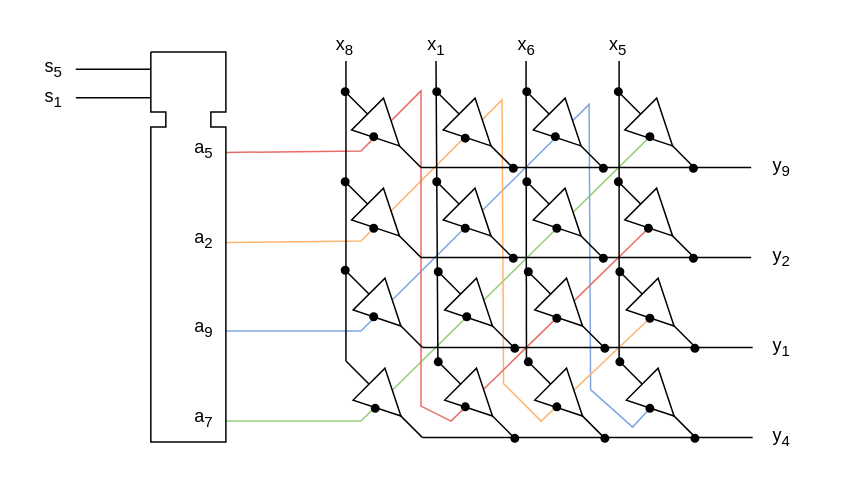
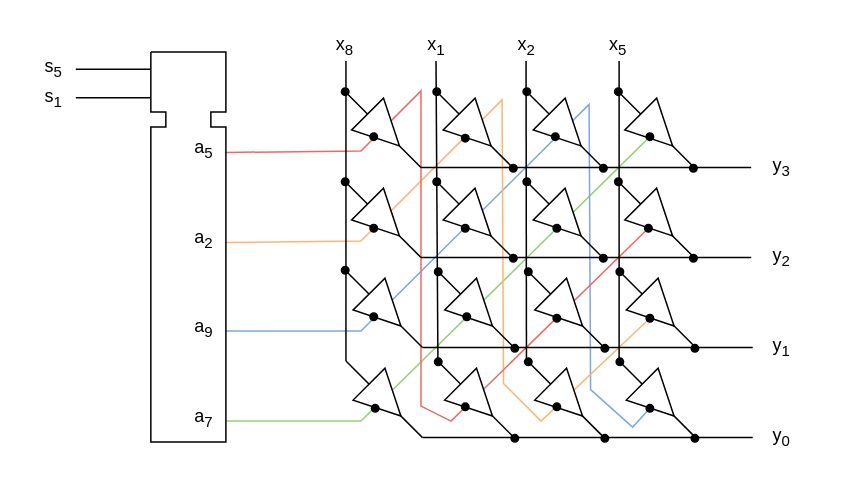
  <mxCell id="0" />
  <mxCell id="1" parent="0" />
  <mxCell id="2" value="" style="endArrow=none;html=1;rounded=0;entryX=0.5;entryY=1;entryDx=0;entryDy=0;strokeColor=#97D077;" edge="1" parent="1" target="42"><mxGeometry width="50" height="50" relative="1" as="geometry"><mxPoint x="150" y="280" as="sourcePoint" /><mxPoint x="330" y="150" as="targetPoint" /><Array as="points"><mxPoint x="240" y="280" /></Array></mxGeometry></mxCell>
  <mxCell id="3" value="" style="endArrow=none;html=1;rounded=0;entryX=0.5;entryY=1;entryDx=0;entryDy=0;strokeColor=#7EA6E0;" edge="1" parent="1" target="51"><mxGeometry width="50" height="50" relative="1" as="geometry"><mxPoint x="150" y="220" as="sourcePoint" /><mxPoint x="420" y="280" as="targetPoint" /><Array as="points"><mxPoint x="240" y="220" /><mxPoint x="392" y="69" /><mxPoint x="393" y="259" /><mxPoint x="421" y="284" /></Array></mxGeometry></mxCell>
  <mxCell id="4" value="" style="endArrow=none;html=1;rounded=0;entryX=0.5;entryY=1;entryDx=0;entryDy=0;strokeColor=#FFB570;" edge="1" parent="1" target="48"><mxGeometry width="50" height="50" relative="1" as="geometry"><mxPoint x="150" y="161" as="sourcePoint" /><mxPoint x="340" y="270" as="targetPoint" /><Array as="points"><mxPoint x="240" y="160" /><mxPoint x="334" y="66" /><mxPoint x="335" y="255" /><mxPoint x="360" y="280" /></Array></mxGeometry></mxCell>
  <mxCell id="5" value="" style="endArrow=none;html=1;rounded=0;entryX=0.5;entryY=1;entryDx=0;entryDy=0;strokeColor=#EA6B66;" edge="1" parent="1" target="45"><mxGeometry width="50" height="50" relative="1" as="geometry"><mxPoint x="150" y="101" as="sourcePoint" /><mxPoint x="280" y="320" as="targetPoint" /><Array as="points"><mxPoint x="240" y="100" /><mxPoint x="280" y="60" /><mxPoint x="280" y="270" /><mxPoint x="300" y="280" /></Array></mxGeometry></mxCell>
  <mxCell id="6" value="" style="endArrow=none;html=1;rounded=0;" edge="1" parent="1"><mxGeometry width="50" height="50" relative="1" as="geometry"><mxPoint x="230" y="61" as="sourcePoint" /><mxPoint x="280" y="111" as="targetPoint" /></mxGeometry></mxCell>
  <mxCell id="7" value="" style="triangle;whiteSpace=wrap;html=1;rotation=45;" vertex="1" parent="1"><mxGeometry x="240" y="71" width="30" height="30" as="geometry" /></mxCell>
  <mxCell id="8" value="" style="ellipse;whiteSpace=wrap;html=1;aspect=fixed;fillColor=#000000;" vertex="1" parent="1"><mxGeometry x="227" y="58" width="5" height="5" as="geometry" /></mxCell>
  <mxCell id="9" value="" style="endArrow=none;html=1;rounded=0;" edge="1" parent="1"><mxGeometry width="50" height="50" relative="1" as="geometry"><mxPoint x="230" y="121" as="sourcePoint" /><mxPoint x="280" y="171" as="targetPoint" /></mxGeometry></mxCell>
  <mxCell id="10" value="" style="triangle;whiteSpace=wrap;html=1;rotation=45;" vertex="1" parent="1"><mxGeometry x="240" y="131" width="30" height="30" as="geometry" /></mxCell>
  <mxCell id="11" value="" style="ellipse;whiteSpace=wrap;html=1;aspect=fixed;fillColor=#000000;" vertex="1" parent="1"><mxGeometry x="227" y="118" width="5" height="5" as="geometry" /></mxCell>
  <mxCell id="12" value="" style="endArrow=none;html=1;rounded=0;" edge="1" parent="1"><mxGeometry width="50" height="50" relative="1" as="geometry"><mxPoint x="231" y="181" as="sourcePoint" /><mxPoint x="281" y="231" as="targetPoint" /></mxGeometry></mxCell>
  <mxCell id="13" value="" style="triangle;whiteSpace=wrap;html=1;rotation=45;" vertex="1" parent="1"><mxGeometry x="241" y="191" width="30" height="30" as="geometry" /></mxCell>
  <mxCell id="14" value="" style="ellipse;whiteSpace=wrap;html=1;aspect=fixed;fillColor=#000000;" vertex="1" parent="1"><mxGeometry x="227" y="177" width="5" height="5" as="geometry" /></mxCell>
  <mxCell id="15" value="" style="endArrow=none;html=1;rounded=0;" edge="1" parent="1"><mxGeometry width="50" height="50" relative="1" as="geometry"><mxPoint x="230" y="240" as="sourcePoint" /><mxPoint x="281" y="291" as="targetPoint" /></mxGeometry></mxCell>
  <mxCell id="16" value="" style="triangle;whiteSpace=wrap;html=1;rotation=45;" vertex="1" parent="1"><mxGeometry x="241" y="251" width="30" height="30" as="geometry" /></mxCell>
  <mxCell id="17" value="" style="endArrow=none;html=1;rounded=0;" edge="1" parent="1"><mxGeometry width="50" height="50" relative="1" as="geometry"><mxPoint x="291" y="61" as="sourcePoint" /><mxPoint x="341" y="111" as="targetPoint" /></mxGeometry></mxCell>
  <mxCell id="18" value="" style="triangle;whiteSpace=wrap;html=1;rotation=45;" vertex="1" parent="1"><mxGeometry x="301" y="71" width="30" height="30" as="geometry" /></mxCell>
  <mxCell id="19" value="" style="ellipse;whiteSpace=wrap;html=1;aspect=fixed;fillColor=#000000;" vertex="1" parent="1"><mxGeometry x="288" y="58" width="5" height="5" as="geometry" /></mxCell>
  <mxCell id="20" value="" style="endArrow=none;html=1;rounded=0;" edge="1" parent="1"><mxGeometry width="50" height="50" relative="1" as="geometry"><mxPoint x="291" y="121" as="sourcePoint" /><mxPoint x="341" y="171" as="targetPoint" /></mxGeometry></mxCell>
  <mxCell id="21" value="" style="triangle;whiteSpace=wrap;html=1;rotation=45;" vertex="1" parent="1"><mxGeometry x="301" y="131" width="30" height="30" as="geometry" /></mxCell>
  <mxCell id="22" value="" style="ellipse;whiteSpace=wrap;html=1;aspect=fixed;fillColor=#000000;" vertex="1" parent="1"><mxGeometry x="288" y="118" width="5" height="5" as="geometry" /></mxCell>
  <mxCell id="23" value="" style="endArrow=none;html=1;rounded=0;" edge="1" parent="1"><mxGeometry width="50" height="50" relative="1" as="geometry"><mxPoint x="292" y="181" as="sourcePoint" /><mxPoint x="342" y="231" as="targetPoint" /></mxGeometry></mxCell>
  <mxCell id="24" value="" style="triangle;whiteSpace=wrap;html=1;rotation=45;" vertex="1" parent="1"><mxGeometry x="302" y="191" width="30" height="30" as="geometry" /></mxCell>
  <mxCell id="25" value="" style="ellipse;whiteSpace=wrap;html=1;aspect=fixed;fillColor=#000000;" vertex="1" parent="1"><mxGeometry x="289" y="178" width="5" height="5" as="geometry" /></mxCell>
  <mxCell id="26" value="" style="endArrow=none;html=1;rounded=0;" edge="1" parent="1"><mxGeometry width="50" height="50" relative="1" as="geometry"><mxPoint x="292" y="241" as="sourcePoint" /><mxPoint x="342" y="291" as="targetPoint" /></mxGeometry></mxCell>
  <mxCell id="27" value="" style="triangle;whiteSpace=wrap;html=1;rotation=45;" vertex="1" parent="1"><mxGeometry x="302" y="251" width="30" height="30" as="geometry" /></mxCell>
  <mxCell id="28" value="" style="ellipse;whiteSpace=wrap;html=1;aspect=fixed;fillColor=#000000;" vertex="1" parent="1"><mxGeometry x="289" y="238" width="5" height="5" as="geometry" /></mxCell>
  <mxCell id="29" value="" style="endArrow=none;html=1;rounded=0;" edge="1" parent="1"><mxGeometry width="50" height="50" relative="1" as="geometry"><mxPoint x="351" y="61" as="sourcePoint" /><mxPoint x="401" y="111" as="targetPoint" /></mxGeometry></mxCell>
  <mxCell id="30" value="" style="triangle;whiteSpace=wrap;html=1;rotation=45;" vertex="1" parent="1"><mxGeometry x="361" y="71" width="30" height="30" as="geometry" /></mxCell>
  <mxCell id="31" value="" style="ellipse;whiteSpace=wrap;html=1;aspect=fixed;fillColor=#000000;" vertex="1" parent="1"><mxGeometry x="348" y="58" width="5" height="5" as="geometry" /></mxCell>
  <mxCell id="32" value="" style="endArrow=none;html=1;rounded=0;" edge="1" parent="1"><mxGeometry width="50" height="50" relative="1" as="geometry"><mxPoint x="351" y="121" as="sourcePoint" /><mxPoint x="401" y="171" as="targetPoint" /></mxGeometry></mxCell>
  <mxCell id="33" value="" style="triangle;whiteSpace=wrap;html=1;rotation=45;" vertex="1" parent="1"><mxGeometry x="361" y="131" width="30" height="30" as="geometry" /></mxCell>
  <mxCell id="34" value="" style="ellipse;whiteSpace=wrap;html=1;aspect=fixed;fillColor=#000000;" vertex="1" parent="1"><mxGeometry x="348" y="118" width="5" height="5" as="geometry" /></mxCell>
  <mxCell id="35" value="" style="endArrow=none;html=1;rounded=0;" edge="1" parent="1"><mxGeometry width="50" height="50" relative="1" as="geometry"><mxPoint x="352" y="181" as="sourcePoint" /><mxPoint x="402" y="231" as="targetPoint" /></mxGeometry></mxCell>
  <mxCell id="36" value="" style="triangle;whiteSpace=wrap;html=1;rotation=45;" vertex="1" parent="1"><mxGeometry x="362" y="191" width="30" height="30" as="geometry" /></mxCell>
  <mxCell id="37" value="" style="ellipse;whiteSpace=wrap;html=1;aspect=fixed;fillColor=#000000;" vertex="1" parent="1"><mxGeometry x="349" y="178" width="5" height="5" as="geometry" /></mxCell>
  <mxCell id="38" value="" style="endArrow=none;html=1;rounded=0;" edge="1" parent="1"><mxGeometry width="50" height="50" relative="1" as="geometry"><mxPoint x="352" y="241" as="sourcePoint" /><mxPoint x="402" y="291" as="targetPoint" /></mxGeometry></mxCell>
  <mxCell id="39" value="" style="triangle;whiteSpace=wrap;html=1;rotation=45;" vertex="1" parent="1"><mxGeometry x="362" y="251" width="30" height="30" as="geometry" /></mxCell>
  <mxCell id="40" value="" style="ellipse;whiteSpace=wrap;html=1;aspect=fixed;fillColor=#000000;" vertex="1" parent="1"><mxGeometry x="349" y="238" width="5" height="5" as="geometry" /></mxCell>
  <mxCell id="41" value="" style="endArrow=none;html=1;rounded=0;" edge="1" parent="1"><mxGeometry width="50" height="50" relative="1" as="geometry"><mxPoint x="412" y="61" as="sourcePoint" /><mxPoint x="462" y="111" as="targetPoint" /></mxGeometry></mxCell>
  <mxCell id="42" value="" style="triangle;whiteSpace=wrap;html=1;rotation=45;" vertex="1" parent="1"><mxGeometry x="422" y="71" width="30" height="30" as="geometry" /></mxCell>
  <mxCell id="43" value="" style="ellipse;whiteSpace=wrap;html=1;aspect=fixed;fillColor=#000000;" vertex="1" parent="1"><mxGeometry x="409" y="58" width="5" height="5" as="geometry" /></mxCell>
  <mxCell id="44" value="" style="endArrow=none;html=1;rounded=0;" edge="1" parent="1"><mxGeometry width="50" height="50" relative="1" as="geometry"><mxPoint x="412" y="121" as="sourcePoint" /><mxPoint x="462" y="171" as="targetPoint" /></mxGeometry></mxCell>
  <mxCell id="45" value="" style="triangle;whiteSpace=wrap;html=1;rotation=45;" vertex="1" parent="1"><mxGeometry x="422" y="131" width="30" height="30" as="geometry" /></mxCell>
  <mxCell id="46" value="" style="ellipse;whiteSpace=wrap;html=1;aspect=fixed;fillColor=#000000;" vertex="1" parent="1"><mxGeometry x="409" y="118" width="5" height="5" as="geometry" /></mxCell>
  <mxCell id="47" value="" style="endArrow=none;html=1;rounded=0;" edge="1" parent="1"><mxGeometry width="50" height="50" relative="1" as="geometry"><mxPoint x="413" y="181" as="sourcePoint" /><mxPoint x="463" y="231" as="targetPoint" /></mxGeometry></mxCell>
  <mxCell id="48" value="" style="triangle;whiteSpace=wrap;html=1;rotation=45;" vertex="1" parent="1"><mxGeometry x="423" y="191" width="30" height="30" as="geometry" /></mxCell>
  <mxCell id="49" value="" style="ellipse;whiteSpace=wrap;html=1;aspect=fixed;fillColor=#000000;" vertex="1" parent="1"><mxGeometry x="410" y="178" width="5" height="5" as="geometry" /></mxCell>
  <mxCell id="50" value="" style="endArrow=none;html=1;rounded=0;" edge="1" parent="1"><mxGeometry width="50" height="50" relative="1" as="geometry"><mxPoint x="413" y="241" as="sourcePoint" /><mxPoint x="463" y="291" as="targetPoint" /></mxGeometry></mxCell>
  <mxCell id="51" value="" style="triangle;whiteSpace=wrap;html=1;rotation=45;" vertex="1" parent="1"><mxGeometry x="423" y="251" width="30" height="30" as="geometry" /></mxCell>
  <mxCell id="52" value="" style="ellipse;whiteSpace=wrap;html=1;aspect=fixed;fillColor=#000000;" vertex="1" parent="1"><mxGeometry x="410" y="238" width="5" height="5" as="geometry" /></mxCell>
  <mxCell id="53" value="" style="endArrow=none;html=1;rounded=0;" edge="1" parent="1"><mxGeometry width="50" height="50" relative="1" as="geometry"><mxPoint x="280" y="111" as="sourcePoint" /><mxPoint x="500" y="111" as="targetPoint" /></mxGeometry></mxCell>
  <mxCell id="54" value="" style="endArrow=none;html=1;rounded=0;" edge="1" parent="1"><mxGeometry width="50" height="50" relative="1" as="geometry"><mxPoint x="280" y="171" as="sourcePoint" /><mxPoint x="500" y="171" as="targetPoint" /></mxGeometry></mxCell>
  <mxCell id="55" value="" style="endArrow=none;html=1;rounded=0;" edge="1" parent="1"><mxGeometry width="50" height="50" relative="1" as="geometry"><mxPoint x="281" y="231" as="sourcePoint" /><mxPoint x="501" y="231" as="targetPoint" /></mxGeometry></mxCell>
  <mxCell id="56" value="" style="endArrow=none;html=1;rounded=0;" edge="1" parent="1"><mxGeometry width="50" height="50" relative="1" as="geometry"><mxPoint x="281" y="291" as="sourcePoint" /><mxPoint x="501" y="291" as="targetPoint" /></mxGeometry></mxCell>
  <mxCell id="57" value="" style="endArrow=none;html=1;rounded=0;" edge="1" parent="1"><mxGeometry width="50" height="50" relative="1" as="geometry"><mxPoint x="230" y="240" as="sourcePoint" /><mxPoint x="230" y="40" as="targetPoint" /></mxGeometry></mxCell>
  <mxCell id="58" value="" style="endArrow=none;html=1;rounded=0;" edge="1" parent="1"><mxGeometry width="50" height="50" relative="1" as="geometry"><mxPoint x="291.26" y="238" as="sourcePoint" /><mxPoint x="290" y="40" as="targetPoint" /></mxGeometry></mxCell>
  <mxCell id="59" value="" style="endArrow=none;html=1;rounded=0;" edge="1" parent="1"><mxGeometry width="50" height="50" relative="1" as="geometry"><mxPoint x="350.26" y="241" as="sourcePoint" /><mxPoint x="350" y="40" as="targetPoint" /></mxGeometry></mxCell>
  <mxCell id="60" value="" style="endArrow=none;html=1;rounded=0;exitX=0;exitY=0.5;exitDx=0;exitDy=0;" edge="1" parent="1"><mxGeometry width="50" height="50" relative="1" as="geometry"><mxPoint x="412" y="240.5" as="sourcePoint" /><mxPoint x="412" y="40" as="targetPoint" /></mxGeometry></mxCell>
  <mxCell id="61" value="" style="ellipse;whiteSpace=wrap;html=1;aspect=fixed;fillColor=#000000;" vertex="1" parent="1"><mxGeometry x="339" y="109" width="5" height="5" as="geometry" /></mxCell>
  <mxCell id="62" value="" style="ellipse;whiteSpace=wrap;html=1;aspect=fixed;fillColor=#000000;" vertex="1" parent="1"><mxGeometry x="399" y="109" width="5" height="5" as="geometry" /></mxCell>
  <mxCell id="63" value="" style="ellipse;whiteSpace=wrap;html=1;aspect=fixed;fillColor=#000000;" vertex="1" parent="1"><mxGeometry x="459" y="109" width="5" height="5" as="geometry" /></mxCell>
  <mxCell id="64" value="" style="ellipse;whiteSpace=wrap;html=1;aspect=fixed;fillColor=#000000;" vertex="1" parent="1"><mxGeometry x="339" y="169" width="5" height="5" as="geometry" /></mxCell>
  <mxCell id="65" value="" style="ellipse;whiteSpace=wrap;html=1;aspect=fixed;fillColor=#000000;" vertex="1" parent="1"><mxGeometry x="399" y="169" width="5" height="5" as="geometry" /></mxCell>
  <mxCell id="66" value="" style="ellipse;whiteSpace=wrap;html=1;aspect=fixed;fillColor=#000000;" vertex="1" parent="1"><mxGeometry x="459" y="169" width="5" height="5" as="geometry" /></mxCell>
  <mxCell id="67" value="" style="ellipse;whiteSpace=wrap;html=1;aspect=fixed;fillColor=#000000;" vertex="1" parent="1"><mxGeometry x="340" y="229" width="5" height="5" as="geometry" /></mxCell>
  <mxCell id="68" value="" style="ellipse;whiteSpace=wrap;html=1;aspect=fixed;fillColor=#000000;" vertex="1" parent="1"><mxGeometry x="400" y="229" width="5" height="5" as="geometry" /></mxCell>
  <mxCell id="69" value="" style="ellipse;whiteSpace=wrap;html=1;aspect=fixed;fillColor=#000000;" vertex="1" parent="1"><mxGeometry x="460" y="229" width="5" height="5" as="geometry" /></mxCell>
  <mxCell id="70" value="" style="ellipse;whiteSpace=wrap;html=1;aspect=fixed;fillColor=#000000;" vertex="1" parent="1"><mxGeometry x="340" y="289" width="5" height="5" as="geometry" /></mxCell>
  <mxCell id="71" value="" style="ellipse;whiteSpace=wrap;html=1;aspect=fixed;fillColor=#000000;" vertex="1" parent="1"><mxGeometry x="400" y="289" width="5" height="5" as="geometry" /></mxCell>
  <mxCell id="72" value="" style="ellipse;whiteSpace=wrap;html=1;aspect=fixed;fillColor=#000000;" vertex="1" parent="1"><mxGeometry x="460" y="289" width="5" height="5" as="geometry" /></mxCell>
  <mxCell id="73" value="" style="ellipse;whiteSpace=wrap;html=1;aspect=fixed;fillColor=#000000;" vertex="1" parent="1"><mxGeometry x="246" y="88" width="5" height="5" as="geometry" /></mxCell>
  <mxCell id="74" value="" style="ellipse;whiteSpace=wrap;html=1;aspect=fixed;fillColor=#000000;" vertex="1" parent="1"><mxGeometry x="307" y="268" width="5" height="5" as="geometry" /></mxCell>
  <mxCell id="75" value="" style="ellipse;whiteSpace=wrap;html=1;aspect=fixed;fillColor=#000000;" vertex="1" parent="1"><mxGeometry x="368" y="209" width="5" height="5" as="geometry" /></mxCell>
  <mxCell id="76" value="" style="ellipse;whiteSpace=wrap;html=1;aspect=fixed;fillColor=#000000;" vertex="1" parent="1"><mxGeometry x="429" y="149" width="5" height="5" as="geometry" /></mxCell>
  <mxCell id="77" value="" style="ellipse;whiteSpace=wrap;html=1;aspect=fixed;fillColor=#000000;" vertex="1" parent="1"><mxGeometry x="430" y="269" width="5" height="5" as="geometry" /></mxCell>
  <mxCell id="78" value="" style="ellipse;whiteSpace=wrap;html=1;aspect=fixed;fillColor=#000000;" vertex="1" parent="1"><mxGeometry x="368" y="268" width="5" height="5" as="geometry" /></mxCell>
  <mxCell id="79" value="" style="ellipse;whiteSpace=wrap;html=1;aspect=fixed;fillColor=#000000;" vertex="1" parent="1"><mxGeometry x="247" y="269" width="5" height="5" as="geometry" /></mxCell>
  <mxCell id="80" value="" style="ellipse;whiteSpace=wrap;html=1;aspect=fixed;fillColor=#000000;" vertex="1" parent="1"><mxGeometry x="430" y="209" width="5" height="5" as="geometry" /></mxCell>
  <mxCell id="81" value="" style="ellipse;whiteSpace=wrap;html=1;aspect=fixed;fillColor=#000000;" vertex="1" parent="1"><mxGeometry x="308" y="208" width="5" height="5" as="geometry" /></mxCell>
  <mxCell id="82" value="" style="ellipse;whiteSpace=wrap;html=1;aspect=fixed;fillColor=#000000;" vertex="1" parent="1"><mxGeometry x="368" y="149" width="5" height="5" as="geometry" /></mxCell>
  <mxCell id="83" value="" style="ellipse;whiteSpace=wrap;html=1;aspect=fixed;fillColor=#000000;" vertex="1" parent="1"><mxGeometry x="430" y="88" width="5" height="5" as="geometry" /></mxCell>
  <mxCell id="84" value="" style="ellipse;whiteSpace=wrap;html=1;aspect=fixed;fillColor=#000000;" vertex="1" parent="1"><mxGeometry x="367" y="88" width="5" height="5" as="geometry" /></mxCell>
  <mxCell id="85" value="" style="ellipse;whiteSpace=wrap;html=1;aspect=fixed;fillColor=#000000;" vertex="1" parent="1"><mxGeometry x="307" y="149" width="5" height="5" as="geometry" /></mxCell>
  <mxCell id="86" value="" style="ellipse;whiteSpace=wrap;html=1;aspect=fixed;fillColor=#000000;" vertex="1" parent="1"><mxGeometry x="246" y="208" width="5" height="5" as="geometry" /></mxCell>
  <mxCell id="87" value="" style="ellipse;whiteSpace=wrap;html=1;aspect=fixed;fillColor=#000000;" vertex="1" parent="1"><mxGeometry x="246" y="149" width="5" height="5" as="geometry" /></mxCell>
  <mxCell id="88" value="" style="ellipse;whiteSpace=wrap;html=1;aspect=fixed;fillColor=#000000;" vertex="1" parent="1"><mxGeometry x="307" y="89" width="5" height="5" as="geometry" /></mxCell>
  <mxCell id="89" value="x&lt;sub&gt;8&lt;/sub&gt;" style="text;strokeColor=none;align=center;fillColor=none;html=1;verticalAlign=middle;whiteSpace=wrap;rounded=0;" vertex="1" parent="1"><mxGeometry x="209.25" y="20" width="40.5" height="20" as="geometry" /></mxCell>
  <mxCell id="90" value="x&lt;sub&gt;1&lt;/sub&gt;" style="text;strokeColor=none;align=center;fillColor=none;html=1;verticalAlign=middle;whiteSpace=wrap;rounded=0;" vertex="1" parent="1"><mxGeometry x="270.25" y="20" width="40.5" height="20" as="geometry" /></mxCell>
- <mxCell id="91" value="x&lt;sub&gt;6&lt;/sub&gt;" style="text;strokeColor=none;align=center;fillColor=none;html=1;verticalAlign=middle;whiteSpace=wrap;rounded=0;" vertex="1" parent="1"><mxGeometry x="330.25" y="20" width="40.5" height="20" as="geometry" /></mxCell>
+ <mxCell id="91" value="x&lt;sub&gt;2&lt;/sub&gt;" style="text;strokeColor=none;align=center;fillColor=none;html=1;verticalAlign=middle;whiteSpace=wrap;rounded=0;" vertex="1" parent="1"><mxGeometry x="330.25" y="20" width="40.5" height="20" as="geometry" /></mxCell>
  <mxCell id="92" value="x&lt;sub&gt;5&lt;/sub&gt;" style="text;strokeColor=none;align=center;fillColor=none;html=1;verticalAlign=middle;whiteSpace=wrap;rounded=0;" vertex="1" parent="1"><mxGeometry x="391" y="20" width="40.5" height="20" as="geometry" /></mxCell>
- <mxCell id="93" value="y&lt;sub&gt;9&lt;/sub&gt;" style="text;strokeColor=none;align=center;fillColor=none;html=1;verticalAlign=middle;whiteSpace=wrap;rounded=0;" vertex="1" parent="1"><mxGeometry x="500" y="101" width="40.5" height="20" as="geometry" /></mxCell>
+ <mxCell id="93" value="y&lt;sub&gt;3&lt;/sub&gt;" style="text;strokeColor=none;align=center;fillColor=none;html=1;verticalAlign=middle;whiteSpace=wrap;rounded=0;" vertex="1" parent="1"><mxGeometry x="500" y="101" width="40.5" height="20" as="geometry" /></mxCell>
  <mxCell id="94" value="y&lt;sub&gt;2&lt;/sub&gt;" style="text;strokeColor=none;align=center;fillColor=none;html=1;verticalAlign=middle;whiteSpace=wrap;rounded=0;" vertex="1" parent="1"><mxGeometry x="500" y="161" width="40.5" height="20" as="geometry" /></mxCell>
  <mxCell id="95" value="y&lt;sub&gt;1&lt;/sub&gt;" style="text;strokeColor=none;align=center;fillColor=none;html=1;verticalAlign=middle;whiteSpace=wrap;rounded=0;" vertex="1" parent="1"><mxGeometry x="500" y="221" width="40.5" height="20" as="geometry" /></mxCell>
- <mxCell id="96" value="y&lt;sub&gt;4&lt;/sub&gt;" style="text;strokeColor=none;align=center;fillColor=none;html=1;verticalAlign=middle;whiteSpace=wrap;rounded=0;" vertex="1" parent="1"><mxGeometry x="500" y="281" width="40.5" height="20" as="geometry" /></mxCell>
+ <mxCell id="96" value="y&lt;sub&gt;0&lt;/sub&gt;" style="text;strokeColor=none;align=center;fillColor=none;html=1;verticalAlign=middle;whiteSpace=wrap;rounded=0;" vertex="1" parent="1"><mxGeometry x="500" y="281" width="40.5" height="20" as="geometry" /></mxCell>
  <mxCell id="97" value="" style="endArrow=none;html=1;rounded=0;" edge="1" parent="1"><mxGeometry width="50" height="50" relative="1" as="geometry"><mxPoint x="50" y="45.5" as="sourcePoint" /><mxPoint x="100" y="45.5" as="targetPoint" /></mxGeometry></mxCell>
  <mxCell id="98" value="" style="endArrow=none;html=1;rounded=0;" edge="1" parent="1"><mxGeometry width="50" height="50" relative="1" as="geometry"><mxPoint x="50" y="64.5" as="sourcePoint" /><mxPoint x="100" y="64.5" as="targetPoint" /></mxGeometry></mxCell>
  <mxCell id="99" value="s&lt;sub&gt;5&lt;/sub&gt;" style="text;strokeColor=none;align=center;fillColor=none;html=1;verticalAlign=middle;whiteSpace=wrap;rounded=0;" vertex="1" parent="1"><mxGeometry x="20" y="34.5" width="30.5" height="20" as="geometry" /></mxCell>
  <mxCell id="100" value="s&lt;sub&gt;1&lt;/sub&gt;" style="text;strokeColor=none;align=center;fillColor=none;html=1;verticalAlign=middle;whiteSpace=wrap;rounded=0;" vertex="1" parent="1"><mxGeometry x="20" y="54.5" width="30.5" height="20" as="geometry" /></mxCell>
  <mxCell id="101" value="" style="endArrow=none;html=1;rounded=0;" edge="1" parent="1"><mxGeometry width="50" height="50" relative="1" as="geometry"><mxPoint x="100" y="34" as="sourcePoint" /><mxPoint x="100" y="34" as="targetPoint" /><Array as="points"><mxPoint x="150" y="34" /><mxPoint x="150" y="74" /><mxPoint x="140" y="74" /><mxPoint x="140" y="84" /><mxPoint x="150" y="84" /><mxPoint x="150" y="294" /><mxPoint x="100" y="294" /><mxPoint x="100" y="84" /><mxPoint x="110" y="84" /><mxPoint x="110" y="74" /><mxPoint x="100" y="74" /></Array></mxGeometry></mxCell>
  <mxCell id="102" value="a&lt;sub&gt;5&lt;/sub&gt;" style="text;strokeColor=none;align=center;fillColor=none;html=1;verticalAlign=middle;whiteSpace=wrap;rounded=0;" vertex="1" parent="1"><mxGeometry x="120" y="89" width="30.5" height="20" as="geometry" /></mxCell>
  <mxCell id="103" value="a&lt;sub&gt;2&lt;/sub&gt;" style="text;strokeColor=none;align=center;fillColor=none;html=1;verticalAlign=middle;whiteSpace=wrap;rounded=0;" vertex="1" parent="1"><mxGeometry x="120" y="149" width="30.5" height="20" as="geometry" /></mxCell>
  <mxCell id="104" value="a&lt;sub&gt;9&lt;/sub&gt;" style="text;strokeColor=none;align=center;fillColor=none;html=1;verticalAlign=middle;whiteSpace=wrap;rounded=0;" vertex="1" parent="1"><mxGeometry x="120" y="208" width="30.5" height="20" as="geometry" /></mxCell>
  <mxCell id="105" value="a&lt;sub&gt;7&lt;/sub&gt;" style="text;strokeColor=none;align=center;fillColor=none;html=1;verticalAlign=middle;whiteSpace=wrap;rounded=0;" vertex="1" parent="1"><mxGeometry x="120" y="268" width="30.5" height="20" as="geometry" /></mxCell>
